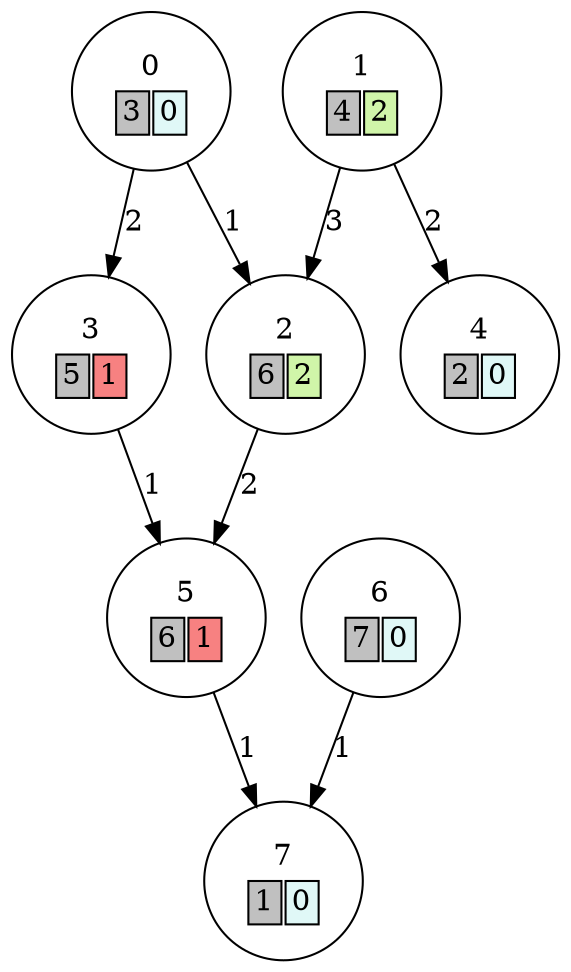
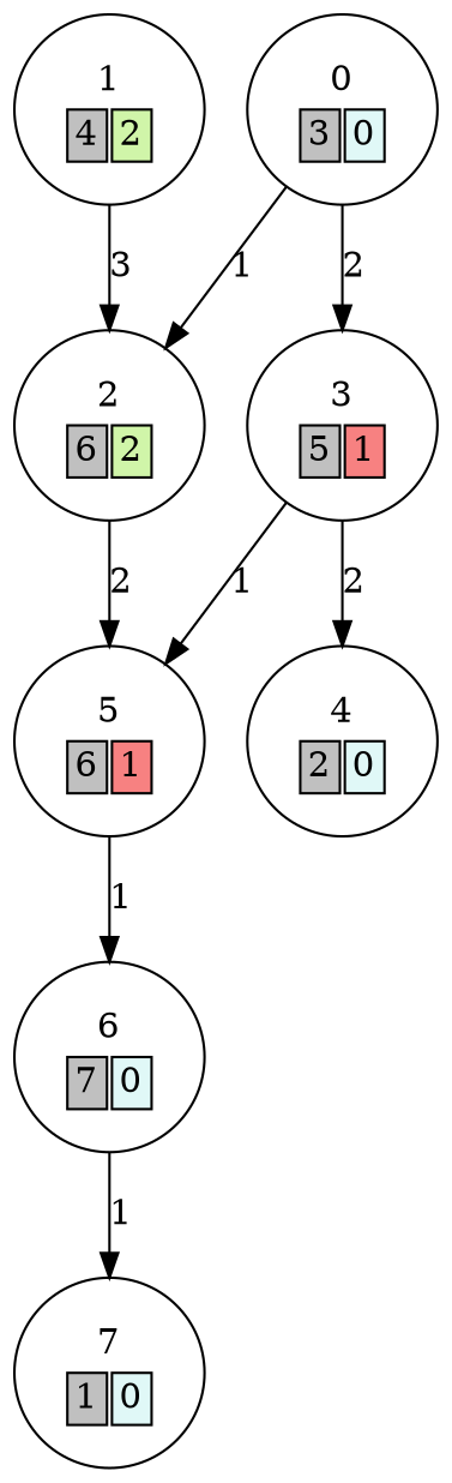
  digraph {
    n1 [label=<<TABLE border="0"><TR><TD colspan="2">0</TD></TR><TR><TD border="1" bgcolor="grey">3</TD><TD border="1" bgcolor="#E0F8F7">0</TD></TR></TABLE>>]
    n2 [label=<<TABLE border="0"><TR><TD colspan="2">2</TD></TR><TR><TD border="1" bgcolor="grey">6</TD><TD border="1" bgcolor="#D0F5A9">2</TD></TR></TABLE>>]
    n3 [label=<<TABLE border="0"><TR><TD colspan="2">3</TD></TR><TR><TD border="1" bgcolor="grey">5</TD><TD border="1" bgcolor="#F78181">1</TD></TR></TABLE>>]
    n4 [label=<<TABLE border="0"><TR><TD colspan="2">5</TD></TR><TR><TD border="1" bgcolor="grey">6</TD><TD border="1" bgcolor="#F78181">1</TD></TR></TABLE>>]
    n5 [label=<<TABLE border="0"><TR><TD colspan="2">7</TD></TR><TR><TD border="1" bgcolor="grey">1</TD><TD border="1" bgcolor="#E0F8F7">0</TD></TR></TABLE>>]
    n6 [label=<<TABLE border="0"><TR><TD colspan="2">1</TD></TR><TR><TD border="1" bgcolor="grey">4</TD><TD border="1" bgcolor="#D0F5A9">2</TD></TR></TABLE>>]
    n7 [label=<<TABLE border="0"><TR><TD colspan="2">4</TD></TR><TR><TD border="1" bgcolor="grey">2</TD><TD border="1" bgcolor="#E0F8F7">0</TD></TR></TABLE>>]
    n8 [label=<<TABLE border="0"><TR><TD colspan="2">6</TD></TR><TR><TD border="1" bgcolor="grey">7</TD><TD border="1" bgcolor="#E0F8F7">0</TD></TR></TABLE>>]
    n1 -> n2 [label=1]
    n1 -> n3 [label=2]
    n2 -> n4 [label=2]
    n3 -> n4 [label=1]
-   n4 -> n5 [label=1]
+   n4 -> n8 [label=1]
    n6 -> n2 [label=3]
-   n6 -> n7 [label=2]
+   n3 -> n7 [label=2]
    n8 -> n5 [label=1]
  }
